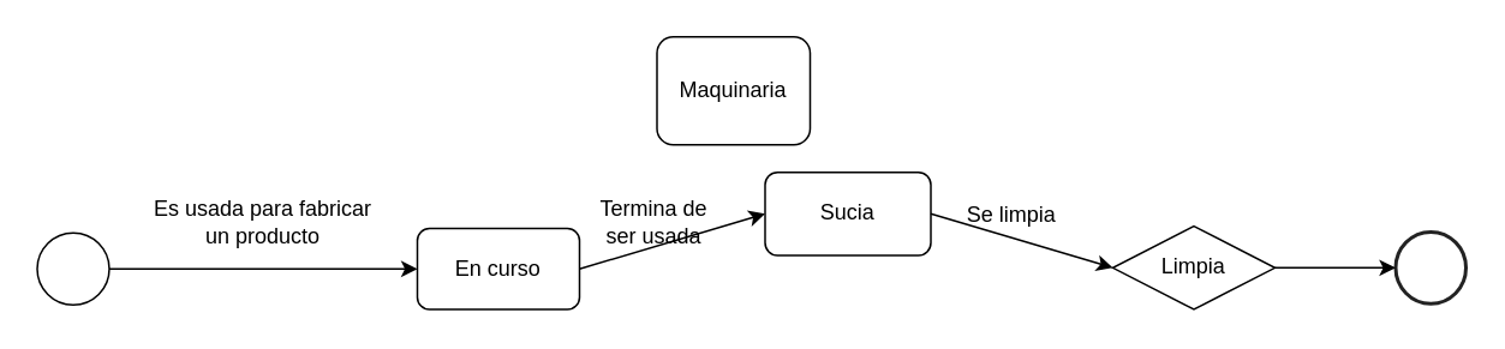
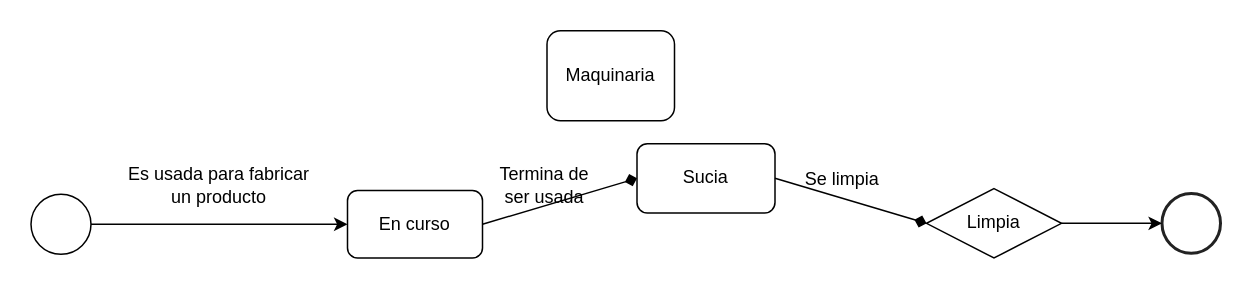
  <mxCell id="0" />
  <mxCell id="1" parent="0" />
  <mxCell id="2" value="Sucia" style="rounded=1;whiteSpace=wrap;html=1;" parent="1" vertex="1"><mxGeometry x="424" y="95.25" width="92" height="46.25" as="geometry" /></mxCell>
  <mxCell id="3" value="En curso" style="rounded=1;whiteSpace=wrap;html=1;" parent="1" vertex="1"><mxGeometry x="231" y="126.5" width="90" height="45" as="geometry" /></mxCell>
  <mxCell id="4" value="Maquinaria" style="rounded=1;whiteSpace=wrap;html=1;" parent="1" vertex="1"><mxGeometry x="364" y="20" width="85" height="60" as="geometry" /></mxCell>
  <mxCell id="5" value="" style="edgeStyle=orthogonalEdgeStyle;rounded=0;orthogonalLoop=1;jettySize=auto;html=1;" parent="1" source="6" target="3" edge="1"><mxGeometry relative="1" as="geometry" /></mxCell>
  <mxCell id="6" value="" style="ellipse;whiteSpace=wrap;html=1;aspect=fixed;" parent="1" vertex="1"><mxGeometry x="20" y="129" width="40" height="40" as="geometry" /></mxCell>
- <mxCell id="7" value="" style="endArrow=classic;html=1;rounded=0;entryX=0;entryY=0.5;entryDx=0;entryDy=0;exitX=1;exitY=0.5;exitDx=0;exitDy=0;" parent="1" source="3" target="2" edge="1"><mxGeometry width="50" height="50" relative="1" as="geometry"><mxPoint x="260" y="151.5" as="sourcePoint" /><mxPoint x="370" y="146.5" as="targetPoint" /></mxGeometry></mxCell>
+ <mxCell id="7" value="" style="endArrow=diamond;html=1;rounded=0;entryX=0;entryY=0.5;entryDx=0;entryDy=0;exitX=1;exitY=0.5;exitDx=0;exitDy=0;" parent="1" source="3" target="2" edge="1"><mxGeometry width="50" height="50" relative="1" as="geometry"><mxPoint x="260" y="151.5" as="sourcePoint" /><mxPoint x="370" y="146.5" as="targetPoint" /></mxGeometry></mxCell>
  <mxCell id="8" value="Es usada para fabricar un producto" style="text;html=1;align=center;verticalAlign=middle;whiteSpace=wrap;rounded=0;" parent="1" vertex="1"><mxGeometry x="79" y="108" width="133" height="30" as="geometry" /></mxCell>
  <mxCell id="9" value="Termina de ser usada" style="text;html=1;align=center;verticalAlign=middle;whiteSpace=wrap;rounded=0;" parent="1" vertex="1"><mxGeometry x="327" y="108" width="71" height="30" as="geometry" /></mxCell>
  <mxCell id="10" value="Limpia" style="rhombus;whiteSpace=wrap;html=1;" parent="1" vertex="1"><mxGeometry x="617" y="125.25" width="90" height="46.25" as="geometry" /></mxCell>
- <mxCell id="11" value="" style="endArrow=classic;html=1;rounded=0;entryX=0;entryY=0.5;entryDx=0;entryDy=0;exitX=1;exitY=0.5;exitDx=0;exitDy=0;" parent="1" source="2" target="10" edge="1"><mxGeometry width="50" height="50" relative="1" as="geometry"><mxPoint x="460" y="154" as="sourcePoint" /><mxPoint x="510" y="104" as="targetPoint" /></mxGeometry></mxCell>
+ <mxCell id="11" value="" style="endArrow=diamond;html=1;rounded=0;entryX=0;entryY=0.5;entryDx=0;entryDy=0;exitX=1;exitY=0.5;exitDx=0;exitDy=0;" parent="1" source="2" target="10" edge="1"><mxGeometry width="50" height="50" relative="1" as="geometry"><mxPoint x="460" y="154" as="sourcePoint" /><mxPoint x="510" y="104" as="targetPoint" /></mxGeometry></mxCell>
  <mxCell id="12" value="Se limpia" style="text;html=1;align=center;verticalAlign=middle;whiteSpace=wrap;rounded=0;" parent="1" vertex="1"><mxGeometry x="531" y="104" width="60" height="30" as="geometry" /></mxCell>
  <mxCell id="13" value="" style="html=1;verticalLabelPosition=bottom;labelBackgroundColor=#ffffff;verticalAlign=top;shadow=0;dashed=0;strokeWidth=2;shape=mxgraph.ios7.misc.circle;strokeColor=#222222;fillColor=none;" vertex="1" parent="1"><mxGeometry x="774" y="128.43" width="39" height="39.88" as="geometry" /></mxCell>
  <mxCell id="14" value="" style="endArrow=classic;html=1;rounded=0;entryX=0;entryY=0.5;entryDx=0;entryDy=0;entryPerimeter=0;exitX=1;exitY=0.5;exitDx=0;exitDy=0;" edge="1" parent="1" source="10" target="13"><mxGeometry width="50" height="50" relative="1" as="geometry"><mxPoint x="707" y="179" as="sourcePoint" /><mxPoint x="757" y="129" as="targetPoint" /></mxGeometry></mxCell>
